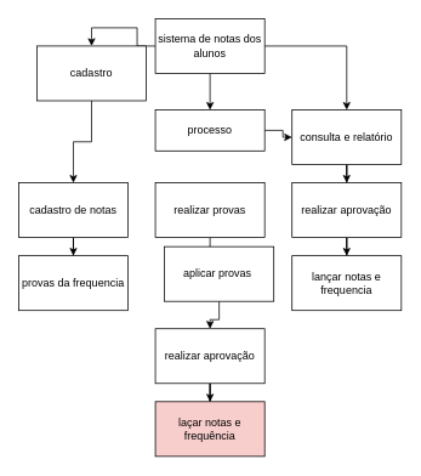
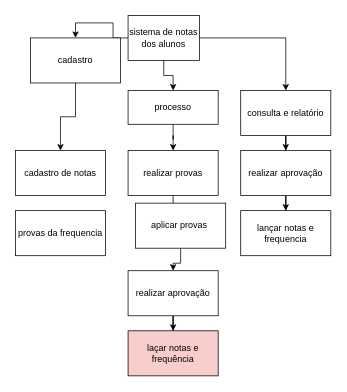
  <mxCell id="0" />
  <mxCell id="1" parent="0" />
  <mxCell id="2" style="edgeStyle=orthogonalEdgeStyle;rounded=0;orthogonalLoop=1;jettySize=auto;html=1;entryX=0.5;entryY=0;entryDx=0;entryDy=0;" edge="1" parent="1" source="5" target="9"><mxGeometry relative="1" as="geometry" /></mxCell>
  <mxCell id="3" style="edgeStyle=orthogonalEdgeStyle;rounded=0;orthogonalLoop=1;jettySize=auto;html=1;" edge="1" parent="1" source="5" target="21"><mxGeometry relative="1" as="geometry" /></mxCell>
  <mxCell id="4" style="edgeStyle=orthogonalEdgeStyle;rounded=0;orthogonalLoop=1;jettySize=auto;html=1;" edge="1" parent="1" source="5" target="11"><mxGeometry relative="1" as="geometry" /></mxCell>
- <mxCell id="5" value="sistema de notas dos alunos" style="rounded=0;whiteSpace=wrap;html=1;" vertex="1" parent="1"><mxGeometry x="170" y="20" width="120" height="60" as="geometry" /></mxCell>
+ <mxCell id="5" value="sistema de notas dos alunos" style="rounded=0;whiteSpace=wrap;html=1;" vertex="1" parent="1"><mxGeometry x="170" y="20" width="95" height="60" as="geometry" /></mxCell>
  <mxCell id="6" style="edgeStyle=orthogonalEdgeStyle;rounded=0;orthogonalLoop=1;jettySize=auto;html=1;" edge="1" parent="1" source="7" target="16"><mxGeometry relative="1" as="geometry" /></mxCell>
  <mxCell id="7" value="realizar provas" style="rounded=0;whiteSpace=wrap;html=1;" vertex="1" parent="1"><mxGeometry x="170" y="200" width="120" height="60" as="geometry" /></mxCell>
  <mxCell id="8" style="edgeStyle=orthogonalEdgeStyle;rounded=0;orthogonalLoop=1;jettySize=auto;html=1;" edge="1" parent="1" source="9" target="13"><mxGeometry relative="1" as="geometry" /></mxCell>
  <mxCell id="9" value="cadastro" style="rounded=0;whiteSpace=wrap;html=1;" vertex="1" parent="1"><mxGeometry x="40" y="50" width="120" height="60" as="geometry" /></mxCell>
  <mxCell id="10" style="edgeStyle=orthogonalEdgeStyle;rounded=0;orthogonalLoop=1;jettySize=auto;html=1;" edge="1" parent="1" source="11" target="23"><mxGeometry relative="1" as="geometry" /></mxCell>
  <mxCell id="11" value="consulta e relatório" style="rounded=0;whiteSpace=wrap;html=1;" vertex="1" parent="1"><mxGeometry x="320" y="120" width="120" height="60" as="geometry" /></mxCell>
- <mxCell id="12" style="edgeStyle=orthogonalEdgeStyle;rounded=0;orthogonalLoop=1;jettySize=auto;html=1;exitX=0.5;exitY=1;exitDx=0;exitDy=0;" edge="1" parent="1" source="13" target="14"><mxGeometry relative="1" as="geometry" /></mxCell>
  <mxCell id="13" value="cadastro de notas" style="rounded=0;whiteSpace=wrap;html=1;" vertex="1" parent="1"><mxGeometry x="20" y="200" width="120" height="60" as="geometry" /></mxCell>
  <mxCell id="14" value="provas da frequencia" style="rounded=0;whiteSpace=wrap;html=1;" vertex="1" parent="1"><mxGeometry x="20" y="280" width="120" height="60" as="geometry" /></mxCell>
  <mxCell id="15" style="edgeStyle=orthogonalEdgeStyle;rounded=0;orthogonalLoop=1;jettySize=auto;html=1;" edge="1" parent="1" source="16" target="18"><mxGeometry relative="1" as="geometry" /></mxCell>
  <mxCell id="16" value="aplicar provas&amp;nbsp;" style="rounded=0;whiteSpace=wrap;html=1;" vertex="1" parent="1"><mxGeometry x="180" y="270" width="120" height="60" as="geometry" /></mxCell>
  <mxCell id="17" style="edgeStyle=orthogonalEdgeStyle;rounded=0;orthogonalLoop=1;jettySize=auto;html=1;" edge="1" parent="1" source="18" target="19"><mxGeometry relative="1" as="geometry" /></mxCell>
  <mxCell id="18" value="realizar aprovação" style="rounded=0;whiteSpace=wrap;html=1;" vertex="1" parent="1"><mxGeometry x="170" y="360" width="120" height="60" as="geometry" /></mxCell>
  <mxCell id="19" value="laçar notas e frequência" style="rounded=0;whiteSpace=wrap;html=1;fillColor=#f8cecc;" vertex="1" parent="1"><mxGeometry x="170" y="440" width="120" height="60" as="geometry" /></mxCell>
- <mxCell id="20" style="edgeStyle=orthogonalEdgeStyle;rounded=0;orthogonalLoop=1;jettySize=auto;html=1;" edge="1" parent="1" source="21" target="11"><mxGeometry relative="1" as="geometry" /></mxCell>
+ <mxCell id="20" style="edgeStyle=orthogonalEdgeStyle;rounded=0;orthogonalLoop=1;jettySize=auto;html=1;entryX=0.5;entryY=0;entryDx=0;entryDy=0;" edge="1" parent="1" source="21" target="7"><mxGeometry relative="1" as="geometry" /></mxCell>
  <mxCell id="21" value="processo" style="rounded=0;whiteSpace=wrap;html=1;" vertex="1" parent="1"><mxGeometry x="170" y="120" width="120" height="45" as="geometry" /></mxCell>
  <mxCell id="22" style="edgeStyle=orthogonalEdgeStyle;rounded=0;orthogonalLoop=1;jettySize=auto;html=1;" edge="1" parent="1" source="23" target="24"><mxGeometry relative="1" as="geometry" /></mxCell>
  <mxCell id="23" value="realizar aprovação" style="rounded=0;whiteSpace=wrap;html=1;" vertex="1" parent="1"><mxGeometry x="320" y="200" width="120" height="60" as="geometry" /></mxCell>
  <mxCell id="24" value="lançar notas e frequencia" style="rounded=0;whiteSpace=wrap;html=1;" vertex="1" parent="1"><mxGeometry x="320" y="280" width="120" height="60" as="geometry" /></mxCell>
